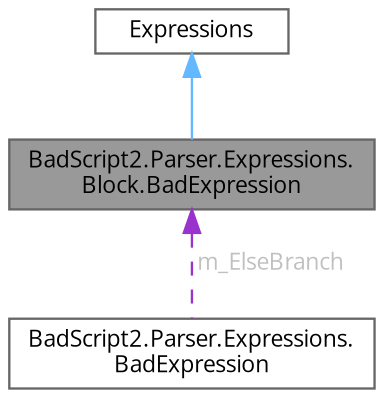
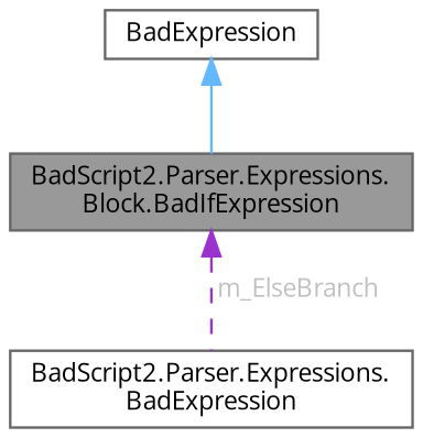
  digraph {
    fontname="Open Sans"
    node [color=gray40 fillcolor=white fontname="Open Sans" fontsize=10 shape=box style=filled]
    edge [dir=back fontname="Open Sans" fontsize=10 labelfontname=Helvetica labelfontsize=10]
-   n1 [fillcolor=grey60 fontcolor=black height=0.2 label="BadScript2.Parser.Expressions.\lBlock.BadExpression" width=0.4]
+   n1 [fillcolor=grey60 fontcolor=black height=0.2 label="BadScript2.Parser.Expressions.\lBlock.BadIfExpression" width=0.4]
    n2 [height=0.2 label="BadScript2.Parser.Expressions.\lBadExpression" width=0.4]
-   n3 [height=0.2 label=Expressions width=0.4]
+   n3 [height=0.2 label=BadExpression width=0.4]
    n1 -> n2 [color=darkorchid3 fontcolor=grey label=" m_ElseBranch" style=dashed]
    n3 -> n1 [color=steelblue1 style=solid]
  }
